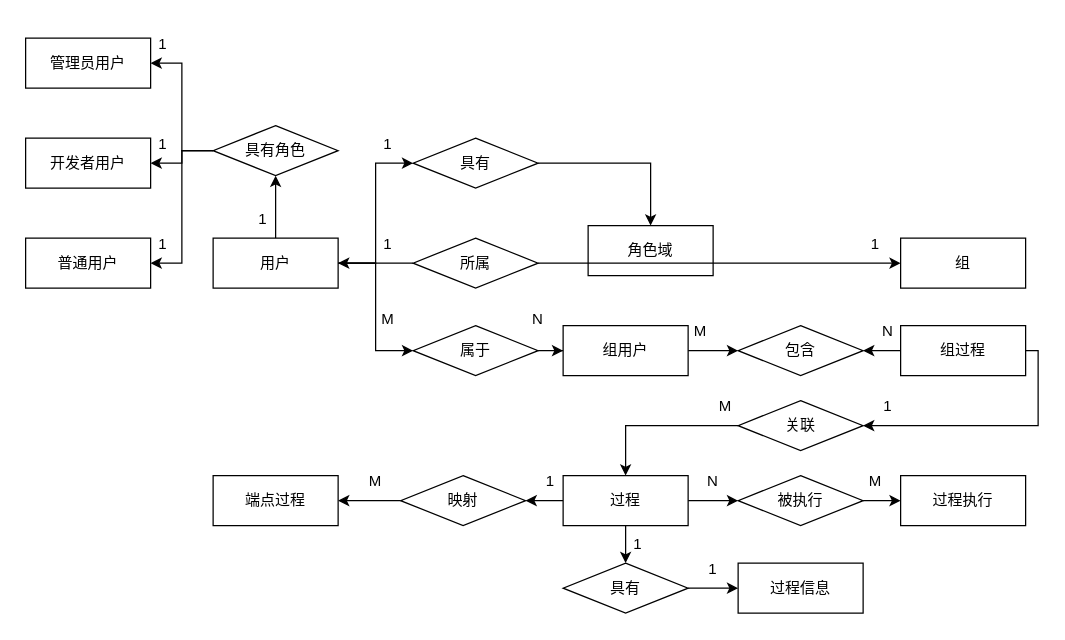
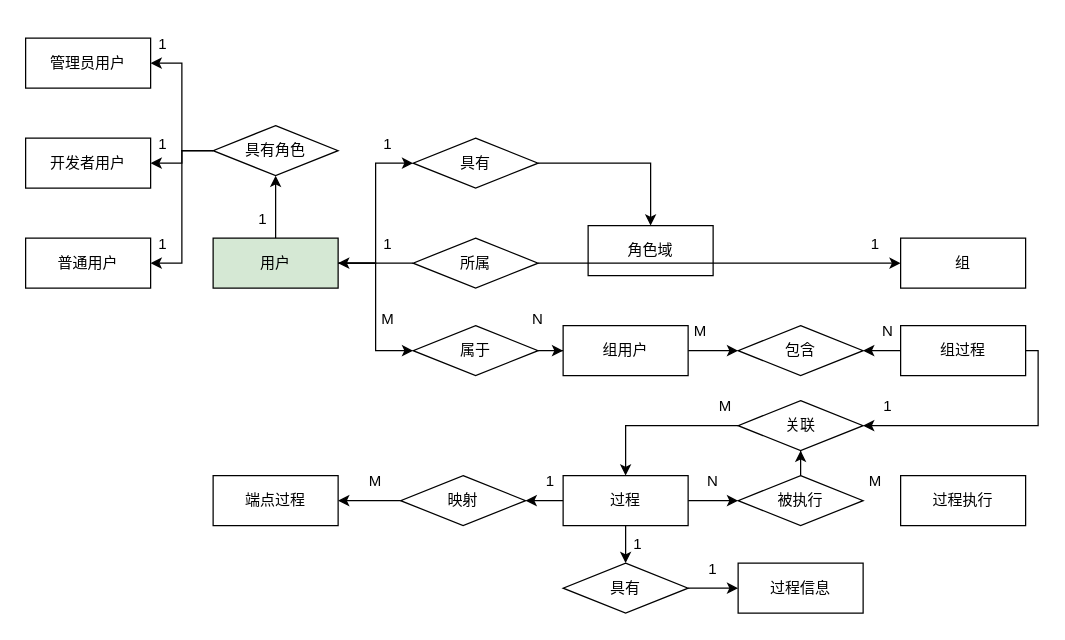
  <mxCell id="0" />
  <mxCell id="1" parent="0" />
  <mxCell id="2" value="" style="edgeStyle=orthogonalEdgeStyle;rounded=0;orthogonalLoop=1;jettySize=auto;html=1;" edge="1" parent="1" source="5" target="42"><mxGeometry relative="1" as="geometry" /></mxCell>
  <mxCell id="3" style="edgeStyle=orthogonalEdgeStyle;rounded=0;orthogonalLoop=1;jettySize=auto;html=1;entryX=0;entryY=0.5;entryDx=0;entryDy=0;" edge="1" parent="1" source="5" target="21"><mxGeometry relative="1" as="geometry" /></mxCell>
  <mxCell id="4" style="edgeStyle=orthogonalEdgeStyle;rounded=0;orthogonalLoop=1;jettySize=auto;html=1;entryX=0;entryY=0.5;entryDx=0;entryDy=0;" edge="1" parent="1" source="5" target="23"><mxGeometry relative="1" as="geometry" /></mxCell>
- <mxCell id="5" value="用户" style="whiteSpace=wrap;html=1;align=center;" parent="1" vertex="1"><mxGeometry x="170" y="190" width="100" height="40" as="geometry" /></mxCell>
+ <mxCell id="5" value="用户" style="whiteSpace=wrap;html=1;align=center;fillColor=#d5e8d4;" parent="1" vertex="1"><mxGeometry x="170" y="190" width="100" height="40" as="geometry" /></mxCell>
  <mxCell id="6" value="组" style="whiteSpace=wrap;html=1;align=center;" vertex="1" parent="1"><mxGeometry x="720" y="190" width="100" height="40" as="geometry" /></mxCell>
  <mxCell id="7" value="" style="edgeStyle=orthogonalEdgeStyle;rounded=0;orthogonalLoop=1;jettySize=auto;html=1;" edge="1" parent="1" source="8" target="27"><mxGeometry relative="1" as="geometry" /></mxCell>
  <mxCell id="8" value="组用户" style="whiteSpace=wrap;html=1;align=center;" vertex="1" parent="1"><mxGeometry x="450" y="260" width="100" height="40" as="geometry" /></mxCell>
  <mxCell id="9" value="端点过程" style="whiteSpace=wrap;html=1;align=center;" vertex="1" parent="1"><mxGeometry x="170" y="380" width="100" height="40" as="geometry" /></mxCell>
  <mxCell id="10" value="" style="edgeStyle=orthogonalEdgeStyle;rounded=0;orthogonalLoop=1;jettySize=auto;html=1;" edge="1" parent="1" source="13" target="29"><mxGeometry relative="1" as="geometry" /></mxCell>
  <mxCell id="11" value="" style="edgeStyle=orthogonalEdgeStyle;rounded=0;orthogonalLoop=1;jettySize=auto;html=1;" edge="1" parent="1" source="13" target="31"><mxGeometry relative="1" as="geometry" /></mxCell>
  <mxCell id="12" value="" style="edgeStyle=orthogonalEdgeStyle;rounded=0;orthogonalLoop=1;jettySize=auto;html=1;" edge="1" parent="1" source="13" target="33"><mxGeometry relative="1" as="geometry" /></mxCell>
  <mxCell id="13" value="过程" style="whiteSpace=wrap;html=1;align=center;" vertex="1" parent="1"><mxGeometry x="450" y="380" width="100" height="40" as="geometry" /></mxCell>
  <mxCell id="14" value="过程信息" style="whiteSpace=wrap;html=1;align=center;" vertex="1" parent="1"><mxGeometry x="590" y="450" width="100" height="40" as="geometry" /></mxCell>
  <mxCell id="15" style="edgeStyle=orthogonalEdgeStyle;rounded=0;orthogonalLoop=1;jettySize=auto;html=1;entryX=1;entryY=0.5;entryDx=0;entryDy=0;" edge="1" parent="1" source="17" target="35"><mxGeometry relative="1" as="geometry"><Array as="points"><mxPoint x="830" y="280" /><mxPoint x="830" y="340" /></Array></mxGeometry></mxCell>
  <mxCell id="16" value="" style="edgeStyle=orthogonalEdgeStyle;rounded=0;orthogonalLoop=1;jettySize=auto;html=1;" edge="1" parent="1" source="17" target="27"><mxGeometry relative="1" as="geometry" /></mxCell>
  <mxCell id="17" value="组过程" style="whiteSpace=wrap;html=1;align=center;" vertex="1" parent="1"><mxGeometry x="720" y="260" width="100" height="40" as="geometry" /></mxCell>
  <mxCell id="18" value="角色域" style="whiteSpace=wrap;html=1;align=center;" vertex="1" parent="1"><mxGeometry x="470" y="180" width="100" height="40" as="geometry" /></mxCell>
  <mxCell id="19" value="过程执行" style="whiteSpace=wrap;html=1;align=center;" vertex="1" parent="1"><mxGeometry x="720" y="380" width="100" height="40" as="geometry" /></mxCell>
  <mxCell id="20" value="" style="edgeStyle=orthogonalEdgeStyle;rounded=0;orthogonalLoop=1;jettySize=auto;html=1;" edge="1" parent="1" source="21" target="18"><mxGeometry relative="1" as="geometry"><Array as="points"><mxPoint x="470" y="130" /><mxPoint x="470" y="130" /></Array></mxGeometry></mxCell>
  <mxCell id="21" value="具有" style="rhombus;whiteSpace=wrap;html=1;" vertex="1" parent="1"><mxGeometry x="330" y="110" width="100" height="40" as="geometry" /></mxCell>
  <mxCell id="22" value="" style="edgeStyle=orthogonalEdgeStyle;rounded=0;orthogonalLoop=1;jettySize=auto;html=1;" edge="1" parent="1" source="23" target="8"><mxGeometry relative="1" as="geometry" /></mxCell>
  <mxCell id="23" value="属于" style="rhombus;whiteSpace=wrap;html=1;" vertex="1" parent="1"><mxGeometry x="330" y="260" width="100" height="40" as="geometry" /></mxCell>
  <mxCell id="24" value="" style="edgeStyle=orthogonalEdgeStyle;rounded=0;orthogonalLoop=1;jettySize=auto;html=1;" edge="1" parent="1" source="26" target="5"><mxGeometry relative="1" as="geometry" /></mxCell>
  <mxCell id="25" style="edgeStyle=orthogonalEdgeStyle;rounded=0;orthogonalLoop=1;jettySize=auto;html=1;" edge="1" parent="1" source="26" target="6"><mxGeometry relative="1" as="geometry" /></mxCell>
  <mxCell id="26" value="所属" style="rhombus;whiteSpace=wrap;html=1;" vertex="1" parent="1"><mxGeometry x="330" y="190" width="100" height="40" as="geometry" /></mxCell>
  <mxCell id="27" value="包含" style="rhombus;whiteSpace=wrap;html=1;" vertex="1" parent="1"><mxGeometry x="590" y="260" width="100" height="40" as="geometry" /></mxCell>
  <mxCell id="28" value="" style="edgeStyle=orthogonalEdgeStyle;rounded=0;orthogonalLoop=1;jettySize=auto;html=1;" edge="1" parent="1" source="29" target="14"><mxGeometry relative="1" as="geometry" /></mxCell>
  <mxCell id="29" value="具有" style="rhombus;whiteSpace=wrap;html=1;" vertex="1" parent="1"><mxGeometry x="450" y="450" width="100" height="40" as="geometry" /></mxCell>
- <mxCell id="30" value="" style="edgeStyle=orthogonalEdgeStyle;rounded=0;orthogonalLoop=1;jettySize=auto;html=1;" edge="1" parent="1" source="31" target="19"><mxGeometry relative="1" as="geometry" /></mxCell>
+ <mxCell id="30" value="" style="edgeStyle=orthogonalEdgeStyle;rounded=0;orthogonalLoop=1;jettySize=auto;html=1;" edge="1" parent="1" source="31" target="35"><mxGeometry relative="1" as="geometry" /></mxCell>
  <mxCell id="31" value="被执行" style="rhombus;whiteSpace=wrap;html=1;" vertex="1" parent="1"><mxGeometry x="590" y="380" width="100" height="40" as="geometry" /></mxCell>
  <mxCell id="32" value="" style="edgeStyle=orthogonalEdgeStyle;rounded=0;orthogonalLoop=1;jettySize=auto;html=1;" edge="1" parent="1" source="33" target="9"><mxGeometry relative="1" as="geometry" /></mxCell>
  <mxCell id="33" value="映射" style="rhombus;whiteSpace=wrap;html=1;" vertex="1" parent="1"><mxGeometry x="320" y="380" width="100" height="40" as="geometry" /></mxCell>
  <mxCell id="34" style="edgeStyle=orthogonalEdgeStyle;rounded=0;orthogonalLoop=1;jettySize=auto;html=1;entryX=0.5;entryY=0;entryDx=0;entryDy=0;" edge="1" parent="1" source="35" target="13"><mxGeometry relative="1" as="geometry" /></mxCell>
  <mxCell id="35" value="关联" style="rhombus;whiteSpace=wrap;html=1;" vertex="1" parent="1"><mxGeometry x="590" y="320" width="100" height="40" as="geometry" /></mxCell>
  <mxCell id="36" value="普通用户" style="whiteSpace=wrap;html=1;align=center;" vertex="1" parent="1"><mxGeometry x="20" y="190" width="100" height="40" as="geometry" /></mxCell>
  <mxCell id="37" value="管理员用户" style="whiteSpace=wrap;html=1;align=center;" vertex="1" parent="1"><mxGeometry x="20" y="30" width="100" height="40" as="geometry" /></mxCell>
  <mxCell id="38" value="开发者用户" style="whiteSpace=wrap;html=1;align=center;" vertex="1" parent="1"><mxGeometry x="20" y="110" width="100" height="40" as="geometry" /></mxCell>
  <mxCell id="39" style="edgeStyle=orthogonalEdgeStyle;rounded=0;orthogonalLoop=1;jettySize=auto;html=1;entryX=1;entryY=0.5;entryDx=0;entryDy=0;" edge="1" parent="1" source="42" target="38"><mxGeometry relative="1" as="geometry" /></mxCell>
  <mxCell id="40" style="edgeStyle=orthogonalEdgeStyle;rounded=0;orthogonalLoop=1;jettySize=auto;html=1;entryX=1;entryY=0.5;entryDx=0;entryDy=0;" edge="1" parent="1" source="42" target="36"><mxGeometry relative="1" as="geometry" /></mxCell>
  <mxCell id="41" style="edgeStyle=orthogonalEdgeStyle;rounded=0;orthogonalLoop=1;jettySize=auto;html=1;entryX=1;entryY=0.5;entryDx=0;entryDy=0;" edge="1" parent="1" source="42" target="37"><mxGeometry relative="1" as="geometry" /></mxCell>
  <mxCell id="42" value="具有角色" style="rhombus;whiteSpace=wrap;html=1;" vertex="1" parent="1"><mxGeometry x="170" y="100" width="100" height="40" as="geometry" /></mxCell>
  <mxCell id="43" value="1" style="text;html=1;strokeColor=none;fillColor=none;align=center;verticalAlign=middle;whiteSpace=wrap;rounded=0;" vertex="1" parent="1"><mxGeometry x="100" y="100" width="60" height="30" as="geometry" /></mxCell>
  <mxCell id="44" value="1" style="text;html=1;strokeColor=none;fillColor=none;align=center;verticalAlign=middle;whiteSpace=wrap;rounded=0;" vertex="1" parent="1"><mxGeometry x="100" y="180" width="60" height="30" as="geometry" /></mxCell>
  <mxCell id="45" value="1" style="text;html=1;strokeColor=none;fillColor=none;align=center;verticalAlign=middle;whiteSpace=wrap;rounded=0;" vertex="1" parent="1"><mxGeometry x="100" y="20" width="60" height="30" as="geometry" /></mxCell>
  <mxCell id="46" value="1" style="text;html=1;strokeColor=none;fillColor=none;align=center;verticalAlign=middle;whiteSpace=wrap;rounded=0;" vertex="1" parent="1"><mxGeometry x="280" y="100" width="60" height="30" as="geometry" /></mxCell>
  <mxCell id="47" value="1" style="text;html=1;strokeColor=none;fillColor=none;align=center;verticalAlign=middle;whiteSpace=wrap;rounded=0;" vertex="1" parent="1"><mxGeometry x="280" y="180" width="60" height="30" as="geometry" /></mxCell>
  <mxCell id="48" value="M" style="text;html=1;strokeColor=none;fillColor=none;align=center;verticalAlign=middle;whiteSpace=wrap;rounded=0;" vertex="1" parent="1"><mxGeometry x="280" y="240" width="60" height="30" as="geometry" /></mxCell>
  <mxCell id="49" value="N" style="text;html=1;strokeColor=none;fillColor=none;align=center;verticalAlign=middle;whiteSpace=wrap;rounded=0;" vertex="1" parent="1"><mxGeometry x="400" y="240" width="60" height="30" as="geometry" /></mxCell>
  <mxCell id="50" value="1" style="text;html=1;strokeColor=none;fillColor=none;align=center;verticalAlign=middle;whiteSpace=wrap;rounded=0;" vertex="1" parent="1"><mxGeometry x="180" y="160" width="60" height="30" as="geometry" /></mxCell>
  <mxCell id="51" value="M" style="text;html=1;strokeColor=none;fillColor=none;align=center;verticalAlign=middle;whiteSpace=wrap;rounded=0;" vertex="1" parent="1"><mxGeometry x="530" y="250" width="60" height="30" as="geometry" /></mxCell>
  <mxCell id="52" value="N" style="text;html=1;strokeColor=none;fillColor=none;align=center;verticalAlign=middle;whiteSpace=wrap;rounded=0;" vertex="1" parent="1"><mxGeometry x="680" y="250" width="60" height="30" as="geometry" /></mxCell>
  <mxCell id="53" value="1" style="text;html=1;strokeColor=none;fillColor=none;align=center;verticalAlign=middle;whiteSpace=wrap;rounded=0;" vertex="1" parent="1"><mxGeometry x="670" y="180" width="60" height="30" as="geometry" /></mxCell>
  <mxCell id="54" value="1" style="text;html=1;strokeColor=none;fillColor=none;align=center;verticalAlign=middle;whiteSpace=wrap;rounded=0;" vertex="1" parent="1"><mxGeometry x="680" y="310" width="60" height="30" as="geometry" /></mxCell>
  <mxCell id="55" value="M" style="text;html=1;strokeColor=none;fillColor=none;align=center;verticalAlign=middle;whiteSpace=wrap;rounded=0;" vertex="1" parent="1"><mxGeometry x="550" y="310" width="60" height="30" as="geometry" /></mxCell>
  <mxCell id="56" value="N" style="text;html=1;strokeColor=none;fillColor=none;align=center;verticalAlign=middle;whiteSpace=wrap;rounded=0;" vertex="1" parent="1"><mxGeometry x="540" y="370" width="60" height="30" as="geometry" /></mxCell>
  <mxCell id="57" value="M" style="text;html=1;strokeColor=none;fillColor=none;align=center;verticalAlign=middle;whiteSpace=wrap;rounded=0;" vertex="1" parent="1"><mxGeometry x="670" y="370" width="60" height="30" as="geometry" /></mxCell>
  <mxCell id="58" value="1" style="text;html=1;strokeColor=none;fillColor=none;align=center;verticalAlign=middle;whiteSpace=wrap;rounded=0;" vertex="1" parent="1"><mxGeometry x="410" y="370" width="60" height="30" as="geometry" /></mxCell>
  <mxCell id="59" value="M" style="text;html=1;strokeColor=none;fillColor=none;align=center;verticalAlign=middle;whiteSpace=wrap;rounded=0;" vertex="1" parent="1"><mxGeometry x="270" y="370" width="60" height="30" as="geometry" /></mxCell>
  <mxCell id="60" value="1" style="text;html=1;strokeColor=none;fillColor=none;align=center;verticalAlign=middle;whiteSpace=wrap;rounded=0;" vertex="1" parent="1"><mxGeometry x="480" y="420" width="60" height="30" as="geometry" /></mxCell>
  <mxCell id="61" value="1" style="text;html=1;strokeColor=none;fillColor=none;align=center;verticalAlign=middle;whiteSpace=wrap;rounded=0;" vertex="1" parent="1"><mxGeometry x="540" y="440" width="60" height="30" as="geometry" /></mxCell>
